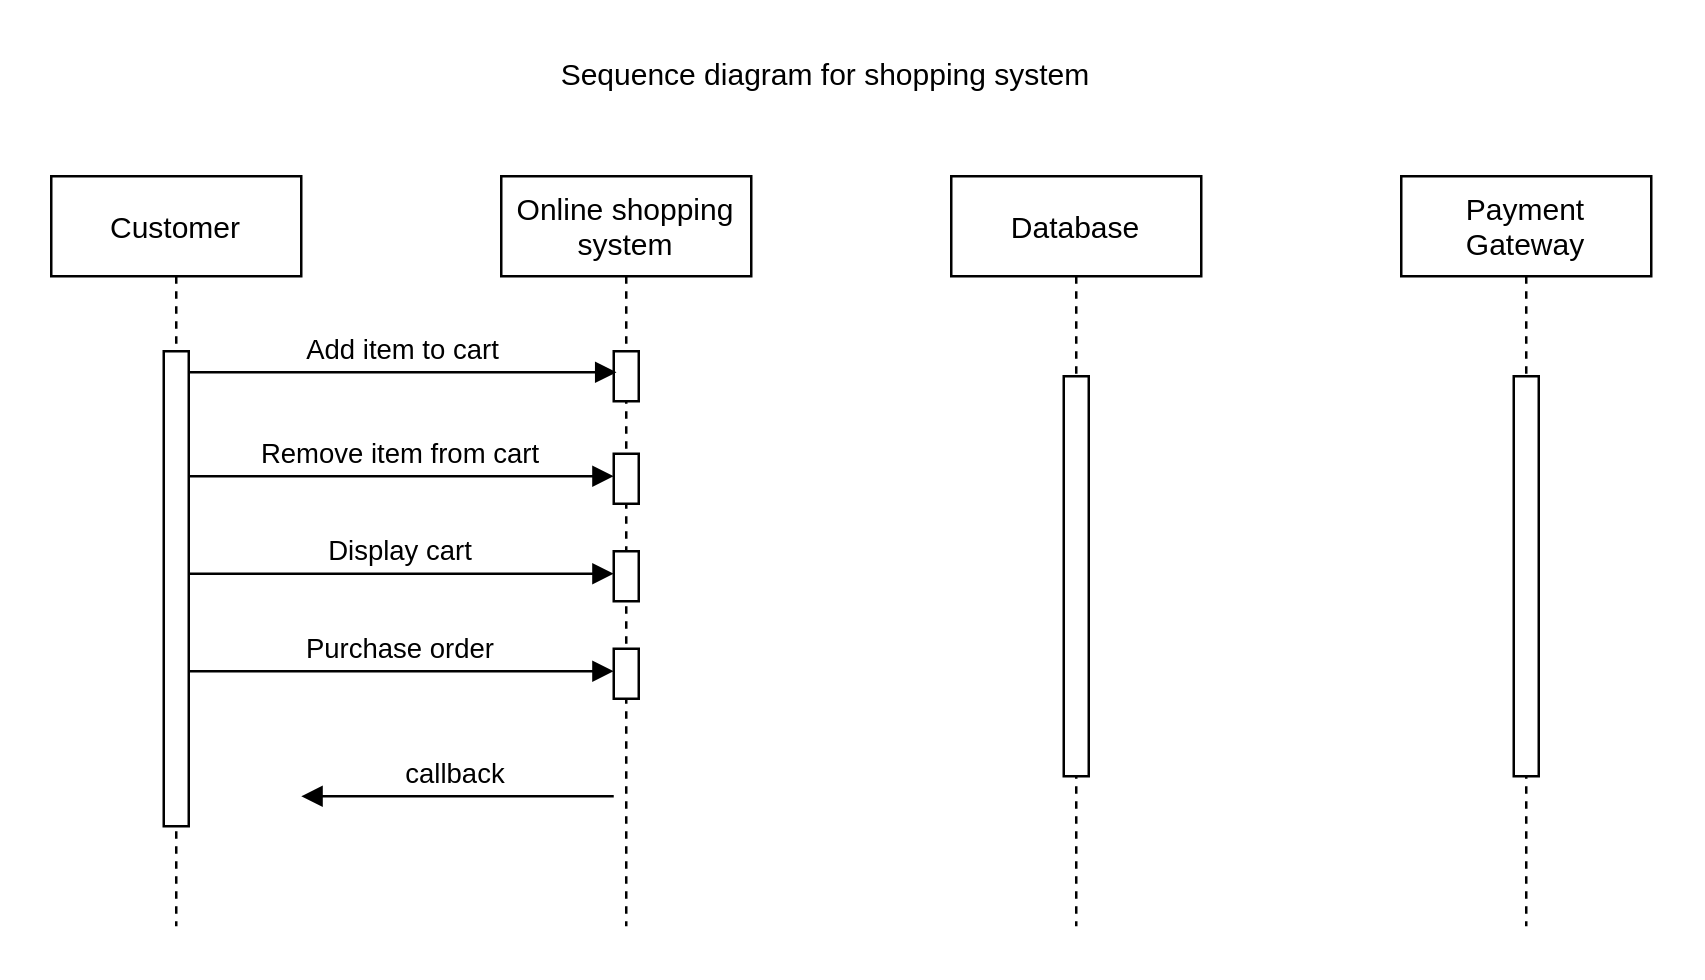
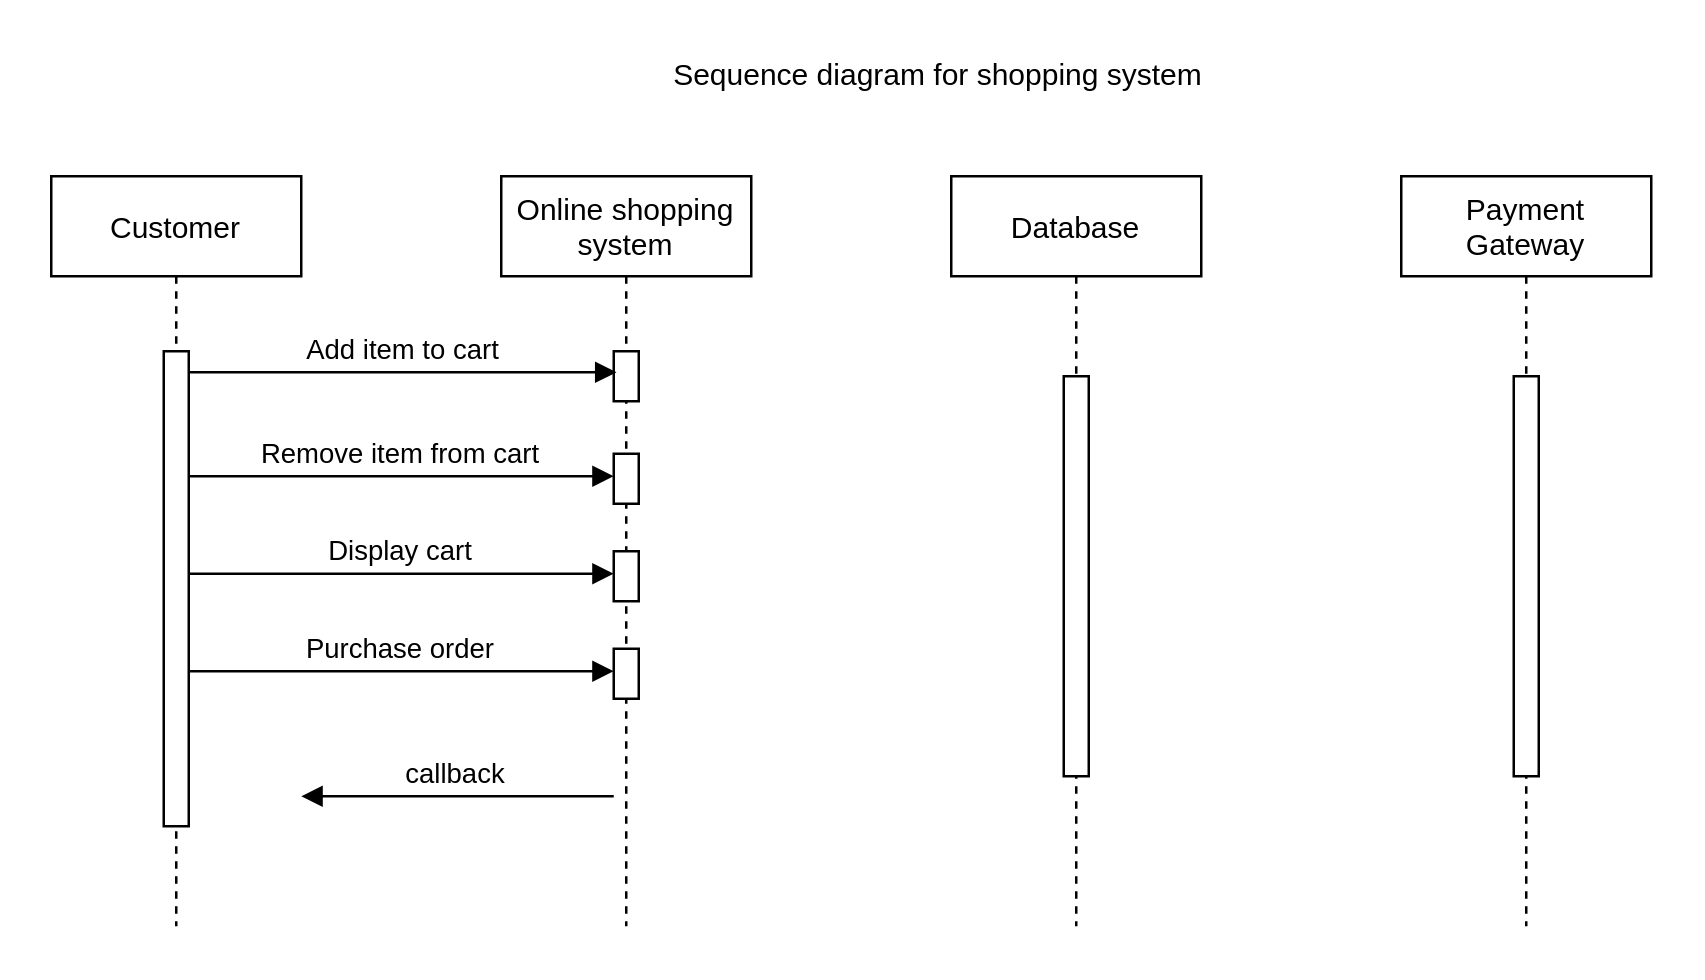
  <mxCell id="0" />
  <mxCell id="1" parent="0" />
  <mxCell id="2" value="Customer" style="shape=umlLifeline;perimeter=lifelinePerimeter;container=1;collapsible=0;recursiveResize=0;rounded=0;shadow=0;strokeWidth=1;" parent="1" vertex="1"><mxGeometry x="20" y="70" width="100" height="300" as="geometry" /></mxCell>
  <mxCell id="3" value="" style="points=[];perimeter=orthogonalPerimeter;rounded=0;shadow=0;strokeWidth=1;" parent="2" vertex="1"><mxGeometry x="45" y="70" width="10" height="190" as="geometry" /></mxCell>
  <mxCell id="4" value="Online shopping &#10;system" style="shape=umlLifeline;perimeter=lifelinePerimeter;container=1;collapsible=0;recursiveResize=0;rounded=0;shadow=0;strokeWidth=1;" parent="1" vertex="1"><mxGeometry x="200" y="70" width="100" height="300" as="geometry" /></mxCell>
  <mxCell id="5" value="" style="points=[];perimeter=orthogonalPerimeter;rounded=0;shadow=0;strokeWidth=1;" parent="4" vertex="1"><mxGeometry x="45" y="70" width="10" height="20" as="geometry" /></mxCell>
  <mxCell id="6" value="Add item to cart" style="verticalAlign=bottom;endArrow=block;shadow=0;strokeWidth=1;entryX=0.11;entryY=0.421;entryDx=0;entryDy=0;entryPerimeter=0;" parent="1" source="3" target="5" edge="1"><mxGeometry relative="1" as="geometry"><mxPoint x="175" y="150" as="sourcePoint" /><mxPoint x="240" y="150" as="targetPoint" /></mxGeometry></mxCell>
  <mxCell id="7" value="callback" style="verticalAlign=bottom;endArrow=block;entryX=1;entryY=0;shadow=0;strokeWidth=1;" parent="1" edge="1"><mxGeometry relative="1" as="geometry"><mxPoint x="245" y="318" as="sourcePoint" /><mxPoint x="120" y="318" as="targetPoint" /></mxGeometry></mxCell>
  <mxCell id="8" value="Database" style="shape=umlLifeline;perimeter=lifelinePerimeter;container=1;collapsible=0;recursiveResize=0;rounded=0;shadow=0;strokeWidth=1;" parent="1" vertex="1"><mxGeometry x="380" y="70" width="100" height="300" as="geometry" /></mxCell>
  <mxCell id="9" value="" style="points=[];perimeter=orthogonalPerimeter;rounded=0;shadow=0;strokeWidth=1;" parent="8" vertex="1"><mxGeometry x="45" y="80" width="10" height="160" as="geometry" /></mxCell>
  <mxCell id="10" value="Payment &#10;Gateway" style="shape=umlLifeline;perimeter=lifelinePerimeter;container=1;collapsible=0;recursiveResize=0;rounded=0;shadow=0;strokeWidth=1;" parent="1" vertex="1"><mxGeometry x="560" y="70" width="100" height="300" as="geometry" /></mxCell>
  <mxCell id="11" value="" style="points=[];perimeter=orthogonalPerimeter;rounded=0;shadow=0;strokeWidth=1;" parent="10" vertex="1"><mxGeometry x="45" y="80" width="10" height="160" as="geometry" /></mxCell>
- <mxCell id="12" value="Sequence diagram for shopping system" style="text;html=1;strokeColor=none;fillColor=none;align=center;verticalAlign=middle;whiteSpace=wrap;rounded=0;" parent="1" vertex="1"><mxGeometry x="200" y="20" width="260" height="20" as="geometry" /></mxCell>
+ <mxCell id="12" value="Sequence diagram for shopping system" style="text;html=1;strokeColor=none;fillColor=none;align=center;verticalAlign=middle;whiteSpace=wrap;rounded=0;" parent="1" vertex="1"><mxGeometry x="245" y="20" width="260" height="20" as="geometry" /></mxCell>
  <mxCell id="13" value="Remove item from cart" style="verticalAlign=bottom;endArrow=block;entryX=0;entryY=0;shadow=0;strokeWidth=1;" parent="1" edge="1"><mxGeometry relative="1" as="geometry"><mxPoint x="75" y="190" as="sourcePoint" /><mxPoint x="245" y="190" as="targetPoint" /></mxGeometry></mxCell>
  <mxCell id="14" value="" style="points=[];perimeter=orthogonalPerimeter;rounded=0;shadow=0;strokeWidth=1;" parent="1" vertex="1"><mxGeometry x="245" y="181" width="10" height="20" as="geometry" /></mxCell>
  <mxCell id="15" value="Display cart" style="verticalAlign=bottom;endArrow=block;entryX=0;entryY=0;shadow=0;strokeWidth=1;" parent="1" edge="1"><mxGeometry relative="1" as="geometry"><mxPoint x="75" y="229" as="sourcePoint" /><mxPoint x="245" y="229" as="targetPoint" /></mxGeometry></mxCell>
  <mxCell id="16" value="" style="points=[];perimeter=orthogonalPerimeter;rounded=0;shadow=0;strokeWidth=1;" parent="1" vertex="1"><mxGeometry x="245" y="220" width="10" height="20" as="geometry" /></mxCell>
  <mxCell id="17" value="Purchase order" style="verticalAlign=bottom;endArrow=block;entryX=0;entryY=0;shadow=0;strokeWidth=1;" parent="1" edge="1"><mxGeometry relative="1" as="geometry"><mxPoint x="75" y="268" as="sourcePoint" /><mxPoint x="245" y="268" as="targetPoint" /></mxGeometry></mxCell>
  <mxCell id="18" value="" style="points=[];perimeter=orthogonalPerimeter;rounded=0;shadow=0;strokeWidth=1;" parent="1" vertex="1"><mxGeometry x="245" y="259" width="10" height="20" as="geometry" /></mxCell>
